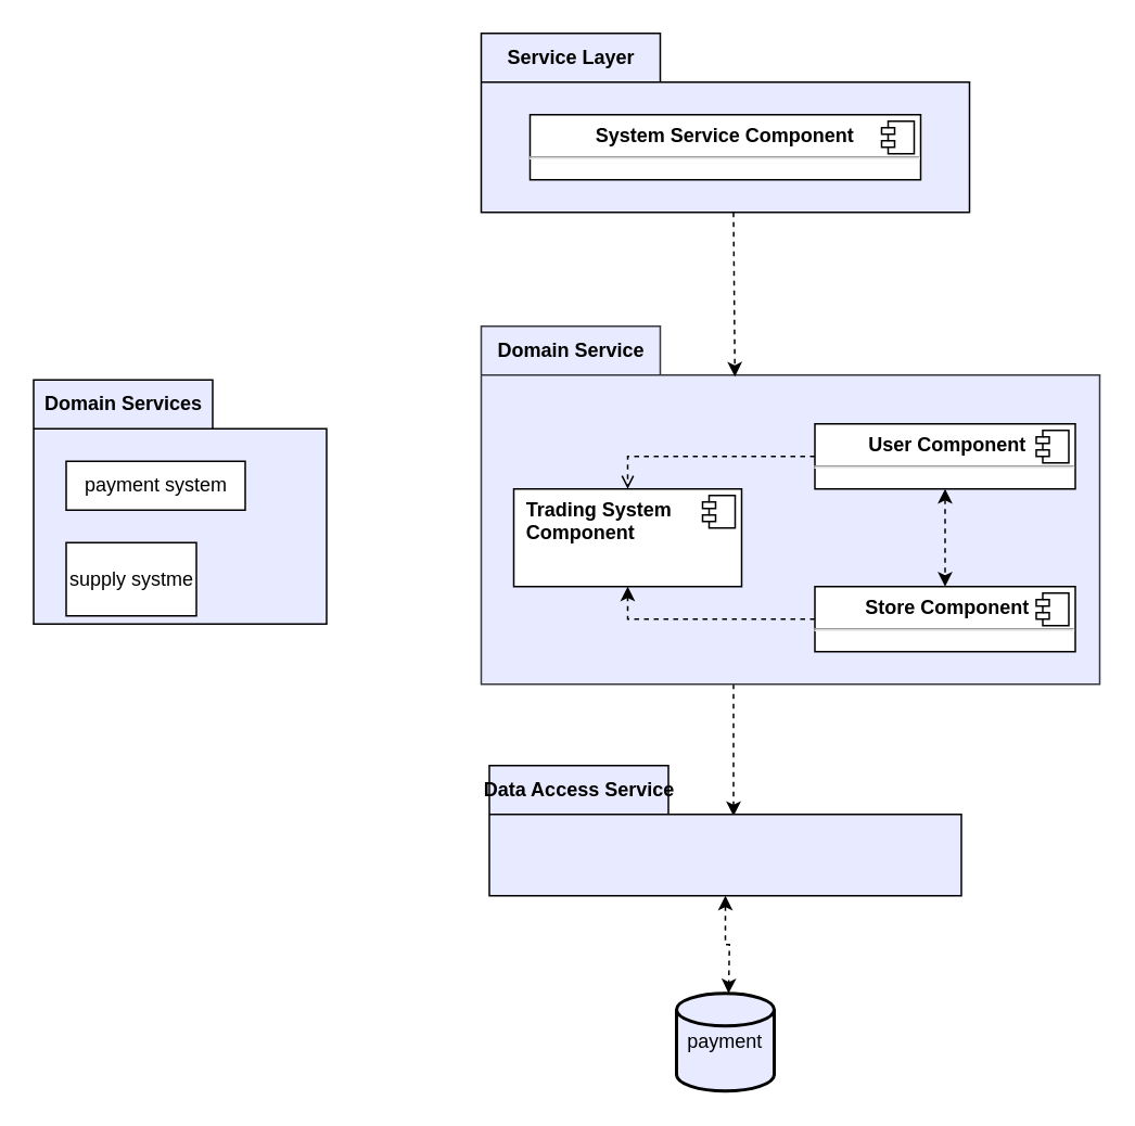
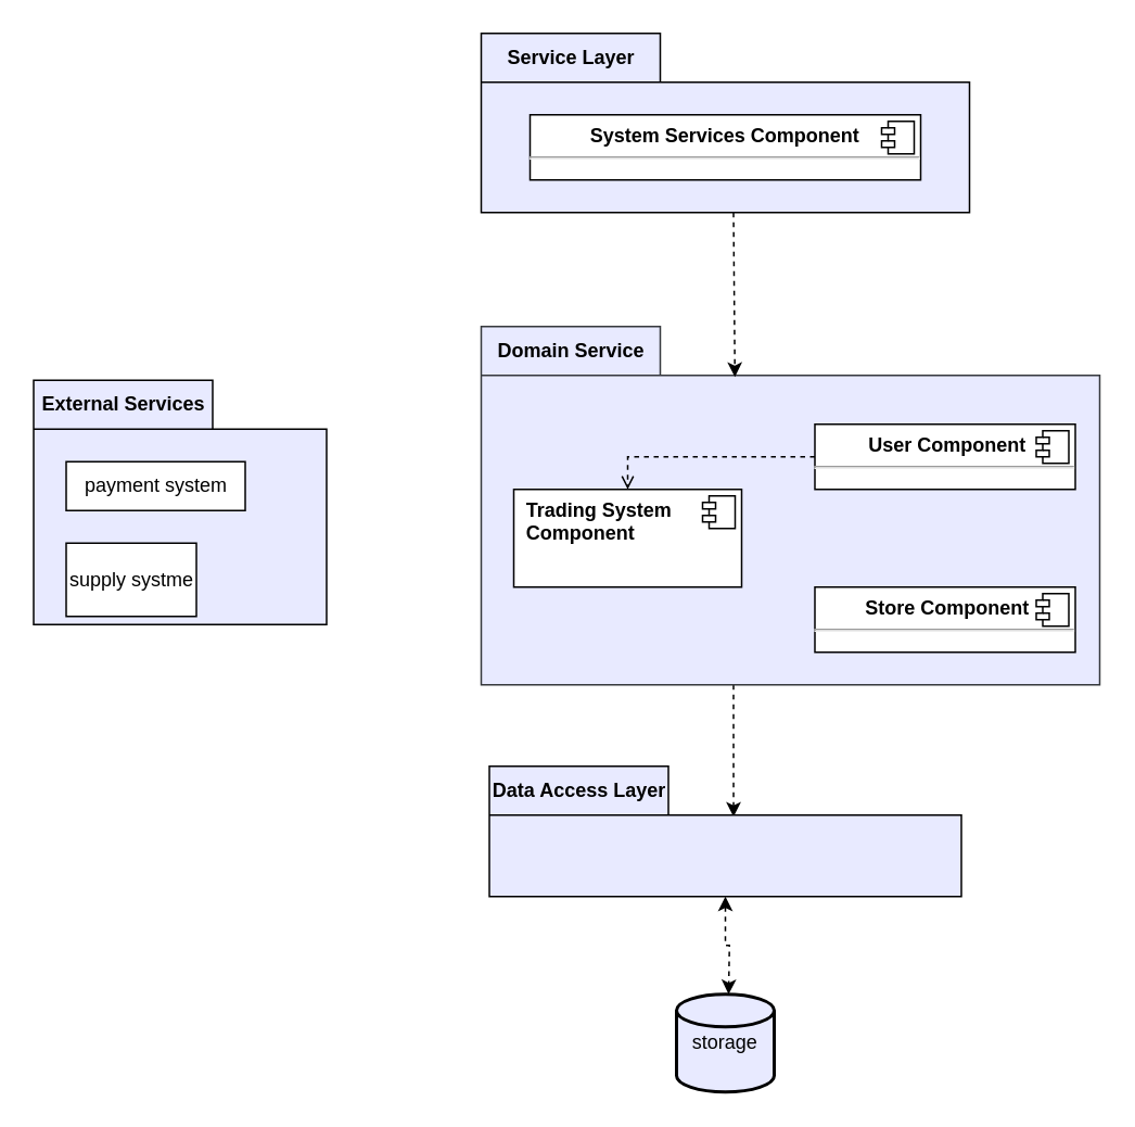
  <mxCell id="0" />
  <mxCell id="1" parent="0" />
- <mxCell id="2" value="Domain Services" style="shape=folder;fontStyle=1;tabWidth=110;tabHeight=30;tabPosition=left;html=1;boundedLbl=1;labelInHeader=1;container=1;collapsible=0;recursiveResize=0;fillColor=#E8EAFF;" parent="1" vertex="1"><mxGeometry x="20" y="233" width="180" height="150" as="geometry" /></mxCell>
+ <mxCell id="2" value="External Services" style="shape=folder;fontStyle=1;tabWidth=110;tabHeight=30;tabPosition=left;html=1;boundedLbl=1;labelInHeader=1;container=1;collapsible=0;recursiveResize=0;fillColor=#E8EAFF;" parent="1" vertex="1"><mxGeometry x="20" y="233" width="180" height="150" as="geometry" /></mxCell>
  <mxCell id="3" value="payment system" style="html=1;" parent="2" vertex="1"><mxGeometry width="110" height="30" relative="1" as="geometry"><mxPoint x="20" y="50" as="offset" /></mxGeometry></mxCell>
  <mxCell id="4" value="supply systme" style="html=1;" parent="2" vertex="1"><mxGeometry x="20" y="100" width="80" height="45" as="geometry" /></mxCell>
  <mxCell id="5" style="edgeStyle=orthogonalEdgeStyle;rounded=0;orthogonalLoop=1;jettySize=auto;html=1;exitX=0.5;exitY=1;exitDx=0;exitDy=0;exitPerimeter=0;entryX=0.638;entryY=0.388;entryDx=0;entryDy=0;entryPerimeter=0;dashed=1;startArrow=none;startFill=0;" parent="1" edge="1"><mxGeometry relative="1" as="geometry"><mxPoint x="450" y="420" as="sourcePoint" /><mxPoint x="450.02" y="501.04" as="targetPoint" /></mxGeometry></mxCell>
  <mxCell id="6" value="Domain Service" style="shape=folder;fontStyle=1;tabWidth=110;tabHeight=30;tabPosition=left;html=1;boundedLbl=1;labelInHeader=1;container=1;collapsible=0;recursiveResize=0;strokeColor=#36393d;fillColor=#E8EAFF;" parent="1" vertex="1"><mxGeometry x="295" y="200" width="380" height="220" as="geometry" /></mxCell>
- <mxCell id="7" style="edgeStyle=orthogonalEdgeStyle;rounded=0;orthogonalLoop=1;jettySize=auto;html=1;exitX=0;exitY=0.5;exitDx=0;exitDy=0;entryX=0.5;entryY=1;entryDx=0;entryDy=0;dashed=1;" edge="1" parent="6" source="8" target="14"><mxGeometry relative="1" as="geometry" /></mxCell>
  <mxCell id="8" value="&lt;p style=&quot;margin: 0px ; margin-top: 6px ; text-align: center&quot;&gt;&lt;b&gt;&amp;nbsp;Store Component&lt;/b&gt;&lt;/p&gt;&lt;hr&gt;&lt;p style=&quot;margin: 0px ; margin-left: 8px&quot;&gt;&lt;br&gt;&lt;/p&gt;" style="align=left;overflow=fill;html=1;dropTarget=0;" parent="6" vertex="1"><mxGeometry x="205" y="160" width="160" height="40" as="geometry" /></mxCell>
  <mxCell id="9" value="" style="shape=component;jettyWidth=8;jettyHeight=4;" parent="8" vertex="1"><mxGeometry x="1" width="20" height="20" relative="1" as="geometry"><mxPoint x="-24" y="4" as="offset" /></mxGeometry></mxCell>
- <mxCell id="10" style="edgeStyle=orthogonalEdgeStyle;rounded=0;orthogonalLoop=1;jettySize=auto;html=1;exitX=0.5;exitY=1;exitDx=0;exitDy=0;entryX=0.5;entryY=0;entryDx=0;entryDy=0;dashed=1;startArrow=classic;startFill=1;" parent="6" source="12" target="8" edge="1"><mxGeometry relative="1" as="geometry" /></mxCell>
  <mxCell id="11" style="edgeStyle=orthogonalEdgeStyle;rounded=0;orthogonalLoop=1;jettySize=auto;html=1;exitX=0;exitY=0.5;exitDx=0;exitDy=0;entryX=0.5;entryY=0;entryDx=0;entryDy=0;dashed=1;startArrow=none;startFill=0;endArrow=open;" parent="6" source="12" target="14" edge="1"><mxGeometry relative="1" as="geometry" /></mxCell>
  <mxCell id="12" value="&lt;p style=&quot;margin: 0px ; margin-top: 6px ; text-align: center&quot;&gt;&lt;span&gt;&amp;nbsp;User Component&lt;/span&gt;&lt;/p&gt;&lt;hr&gt;&lt;p style=&quot;margin: 0px ; margin-left: 8px&quot;&gt;&lt;br&gt;&lt;/p&gt;" style="align=left;overflow=fill;html=1;dropTarget=0;fontStyle=1" parent="6" vertex="1"><mxGeometry x="205" y="60" width="160" height="40" as="geometry" /></mxCell>
  <mxCell id="13" value="" style="shape=component;jettyWidth=8;jettyHeight=4;" parent="12" vertex="1"><mxGeometry x="1" width="20" height="20" relative="1" as="geometry"><mxPoint x="-24" y="4" as="offset" /></mxGeometry></mxCell>
  <mxCell id="14" value="&lt;p style=&quot;margin: 0px ; margin-top: 6px ; text-align: center&quot;&gt;&lt;/p&gt;&lt;p style=&quot;margin: 0px ; margin-left: 8px&quot;&gt;Trading System&lt;/p&gt;&lt;p style=&quot;margin: 0px ; margin-left: 8px&quot;&gt;Component&lt;/p&gt;" style="align=left;overflow=fill;html=1;dropTarget=0;fontStyle=1" parent="6" vertex="1"><mxGeometry x="20" y="100" width="140" height="60" as="geometry" /></mxCell>
  <mxCell id="15" value="" style="shape=component;jettyWidth=8;jettyHeight=4;" parent="14" vertex="1"><mxGeometry x="1" width="20" height="20" relative="1" as="geometry"><mxPoint x="-24" y="4" as="offset" /></mxGeometry></mxCell>
  <mxCell id="16" style="edgeStyle=orthogonalEdgeStyle;rounded=0;orthogonalLoop=1;jettySize=auto;html=1;exitX=0.5;exitY=1;exitDx=0;exitDy=0;exitPerimeter=0;dashed=1;startArrow=classic;startFill=1;" parent="1" source="17" edge="1"><mxGeometry relative="1" as="geometry"><mxPoint x="447" y="610" as="targetPoint" /></mxGeometry></mxCell>
- <mxCell id="17" value="Data Access Service" style="shape=folder;fontStyle=1;tabWidth=110;tabHeight=30;tabPosition=left;html=1;boundedLbl=1;labelInHeader=1;container=1;collapsible=0;recursiveResize=0;fillColor=#E8EAFF;" parent="1" vertex="1"><mxGeometry x="300" y="470" width="290" height="80" as="geometry" /></mxCell>
+ <mxCell id="17" value="Data Access Layer" style="shape=folder;fontStyle=1;tabWidth=110;tabHeight=30;tabPosition=left;html=1;boundedLbl=1;labelInHeader=1;container=1;collapsible=0;recursiveResize=0;fillColor=#E8EAFF;" parent="1" vertex="1"><mxGeometry x="300" y="470" width="290" height="80" as="geometry" /></mxCell>
  <mxCell id="18" style="edgeStyle=orthogonalEdgeStyle;rounded=0;orthogonalLoop=1;jettySize=auto;html=1;exitX=0.5;exitY=1;exitDx=0;exitDy=0;exitPerimeter=0;entryX=0.397;entryY=0.141;entryDx=0;entryDy=0;entryPerimeter=0;dashed=1;startArrow=none;startFill=0;" parent="1" edge="1"><mxGeometry relative="1" as="geometry"><mxPoint x="450" y="130" as="sourcePoint" /><mxPoint x="450.86" y="231.02" as="targetPoint" /><Array as="points"><mxPoint x="451" y="130" /></Array></mxGeometry></mxCell>
  <mxCell id="19" value="Service Layer" style="shape=folder;fontStyle=1;tabWidth=110;tabHeight=30;tabPosition=left;html=1;boundedLbl=1;labelInHeader=1;container=1;collapsible=0;recursiveResize=0;fillColor=#E8EAFF;" parent="1" vertex="1"><mxGeometry x="295" y="20" width="300" height="110" as="geometry" /></mxCell>
- <mxCell id="20" value="&lt;p style=&quot;margin: 0px ; margin-top: 6px ; text-align: center&quot;&gt;&lt;span&gt;System Service Component&lt;/span&gt;&lt;/p&gt;&lt;hr&gt;&lt;p style=&quot;margin: 0px ; margin-left: 8px&quot;&gt;&lt;br&gt;&lt;/p&gt;" style="align=left;overflow=fill;html=1;dropTarget=0;fontStyle=1" parent="19" vertex="1"><mxGeometry x="30" y="50" width="240" height="40" as="geometry" /></mxCell>
+ <mxCell id="20" value="&lt;p style=&quot;margin: 0px ; margin-top: 6px ; text-align: center&quot;&gt;&lt;span&gt;System Services Component&lt;/span&gt;&lt;/p&gt;&lt;hr&gt;&lt;p style=&quot;margin: 0px ; margin-left: 8px&quot;&gt;&lt;br&gt;&lt;/p&gt;" style="align=left;overflow=fill;html=1;dropTarget=0;fontStyle=1" parent="19" vertex="1"><mxGeometry x="30" y="50" width="240" height="40" as="geometry" /></mxCell>
  <mxCell id="21" value="" style="shape=component;jettyWidth=8;jettyHeight=4;" parent="20" vertex="1"><mxGeometry x="1" width="20" height="20" relative="1" as="geometry"><mxPoint x="-24" y="4" as="offset" /></mxGeometry></mxCell>
- <mxCell id="22" value="payment" style="strokeWidth=2;html=1;shape=mxgraph.flowchart.database;whiteSpace=wrap;fillColor=#E8EAFF;" parent="1" vertex="1"><mxGeometry x="415" y="610" width="60" height="60" as="geometry" /></mxCell>
+ <mxCell id="22" value="storage" style="strokeWidth=2;html=1;shape=mxgraph.flowchart.database;whiteSpace=wrap;fillColor=#E8EAFF;" parent="1" vertex="1"><mxGeometry x="415" y="610" width="60" height="60" as="geometry" /></mxCell>
